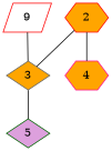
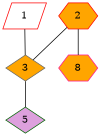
  graph {
    node [color=red fillcolor=orange shape=diamond style=filled]
-   n1 [fillcolor=white label=9 shape=parallelogram]
+   n1 [fillcolor=white label=1 shape=parallelogram]
    n2 [color=gray40 label=3]
    n3 [label=2 shape=hexagon]
-   n4 [color=deeppink label=4 shape=hexagon]
+   n4 [color=deeppink label=8 shape=hexagon]
    n5 [color=darkgreen fillcolor=plum label=5]
    n1 -- n2
    n2 -- n5
    n3 -- n2
    n3 -- n4
  }
